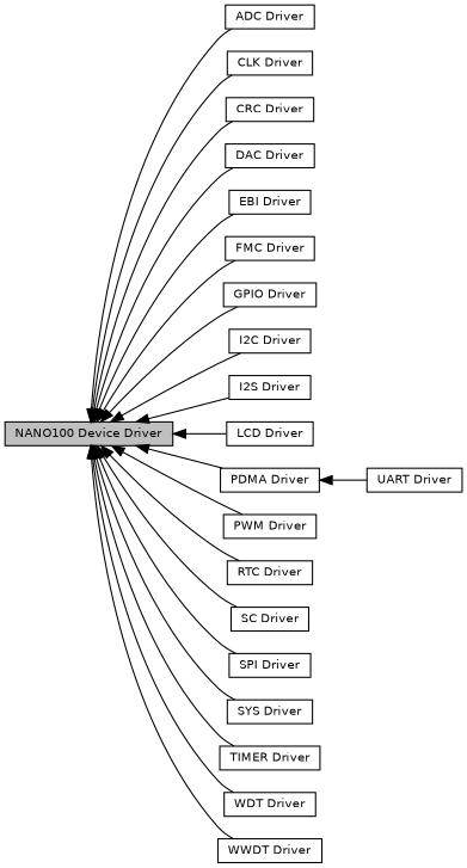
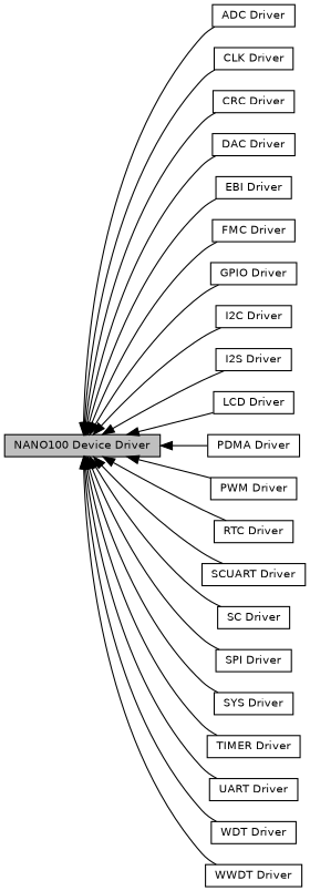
  digraph {
    rankdir=LR
    node [color=black fillcolor=white fontname=Helvetica fontsize=10 shape=box style=filled]
    edge [dir=back fontname=Helvetica fontsize=10 labelfontname=Helvetica labelfontsize=10 shape=plaintext style=solid]
    n1 [height=0.2 label="ADC Driver" width=0.4]
    n2 [height=0.2 label="CLK Driver" width=0.4]
    n3 [height=0.2 label="CRC Driver" width=0.4]
    n4 [height=0.2 label="DAC Driver" width=0.4]
    n5 [fillcolor=grey75 fontcolor=black height=0.2 label="NANO100 Device Driver" width=0.4]
    n6 [height=0.2 label="EBI Driver" width=0.4]
    n7 [height=0.2 label="FMC Driver" width=0.4]
    n8 [height=0.2 label="GPIO Driver" width=0.4]
    n9 [height=0.2 label="I2C Driver" width=0.4]
    n10 [height=0.2 label="I2S Driver" width=0.4]
    n11 [height=0.2 label="LCD Driver" width=0.4]
    n12 [height=0.2 label="PDMA Driver" width=0.4]
    n13 [height=0.2 label="PWM Driver" width=0.4]
    n14 [height=0.2 label="RTC Driver" width=0.4]
+   n15 [height=0.2 label="SCUART Driver" width=0.4]
    n16 [height=0.2 label="SC Driver" width=0.4]
    n17 [height=0.2 label="SPI Driver" width=0.4]
    n18 [height=0.2 label="SYS Driver" width=0.4]
    n19 [height=0.2 label="TIMER Driver" width=0.4]
    n20 [height=0.2 label="UART Driver" width=0.4]
    n21 [height=0.2 label="WDT Driver" width=0.4]
    n22 [height=0.2 label="WWDT Driver" width=0.4]
    n5 -> n1
    n5 -> n2
    n5 -> n3
    n5 -> n4
    n5 -> n6
    n5 -> n7
    n5 -> n8
    n5 -> n9
    n5 -> n10
    n5 -> n11
    n5 -> n12
    n5 -> n13
    n5 -> n14
+   n5 -> n15
    n5 -> n16
    n5 -> n17
    n5 -> n18
    n5 -> n19
-   n12 -> n20
+   n5 -> n20
    n5 -> n21
    n5 -> n22
  }
